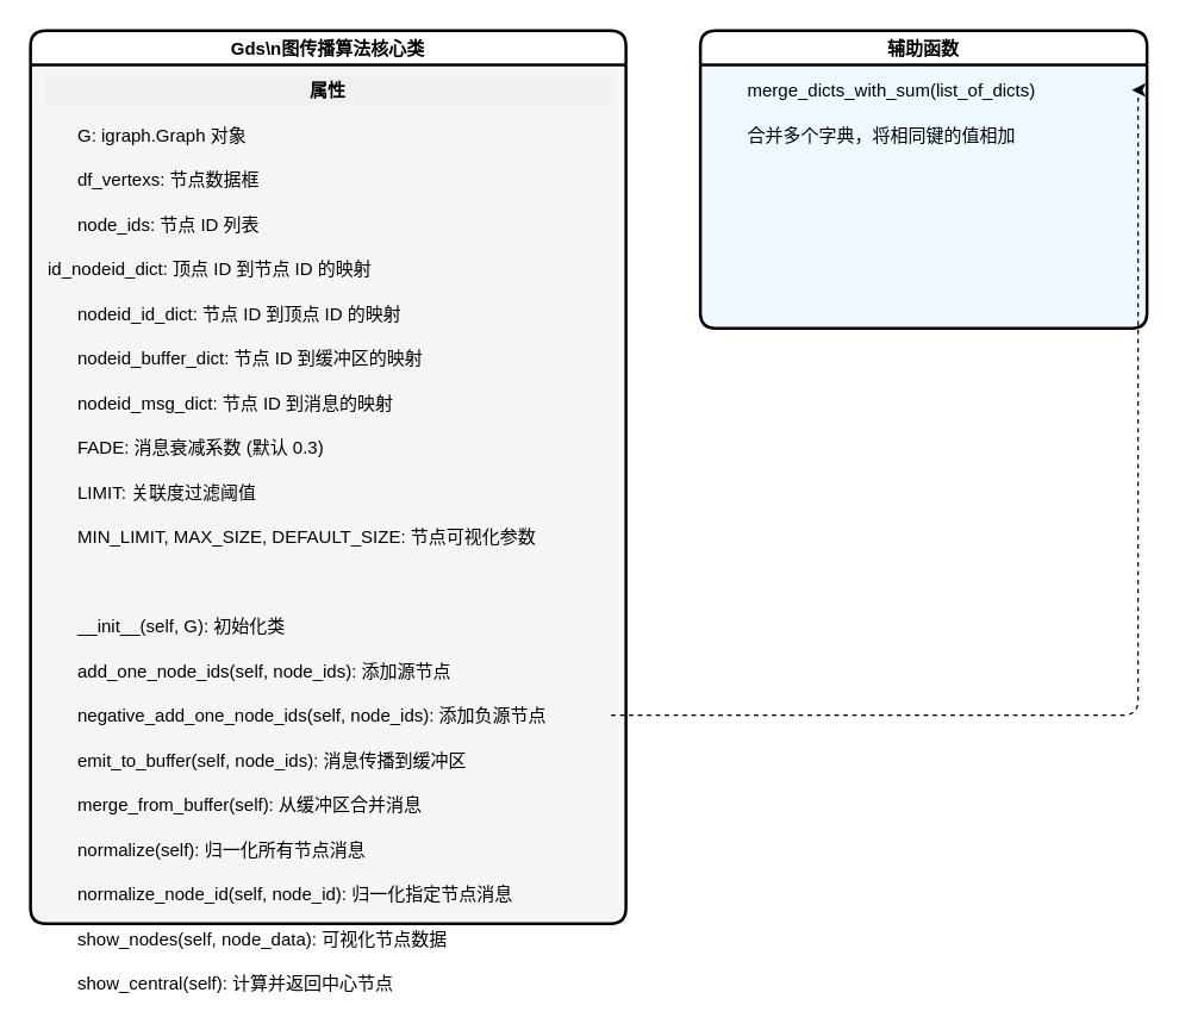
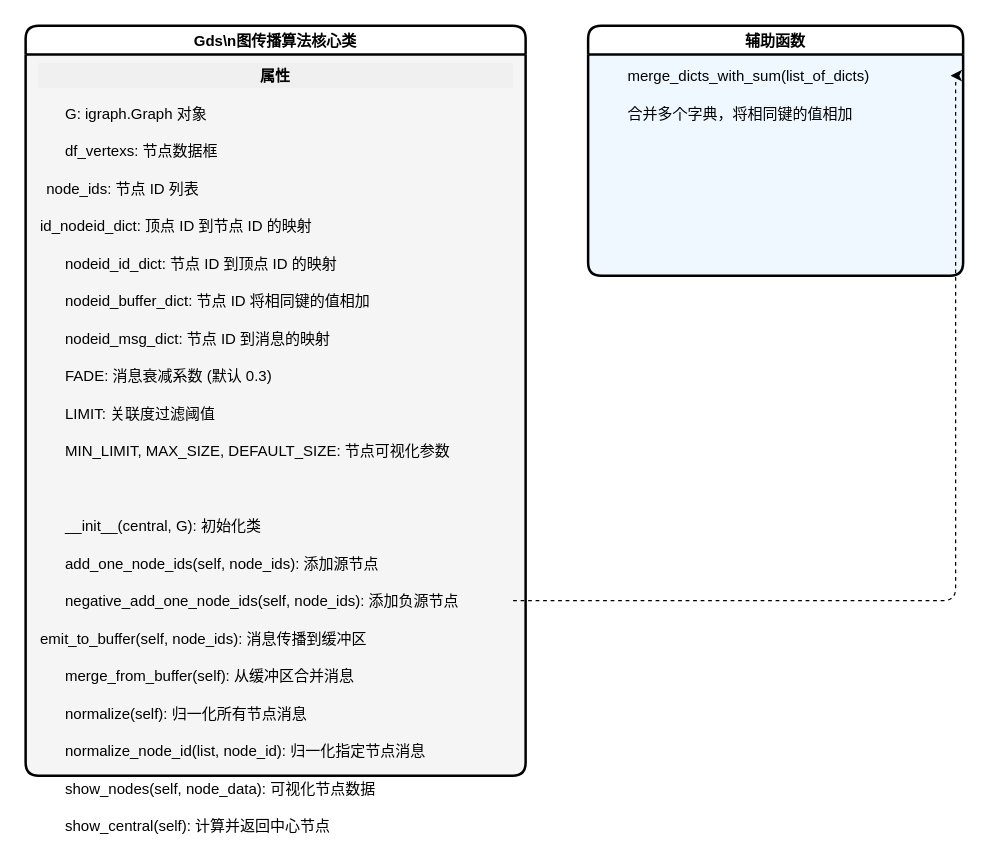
  <mxCell id="0" />
  <mxCell id="1" parent="0" />
  <mxCell id="2" value="Gds\n图传播算法核心类" style="swimlane;swimlaneHeaderStyle=1;swimlaneFillColor=#f5f5f5;rounded=1;strokeWidth=2;fillColor=#ffffff" vertex="1" parent="1"><mxGeometry x="20" y="20" width="400" height="600" as="geometry" /></mxCell>
  <mxCell id="3" value="辅助函数" style="swimlane;swimlaneHeaderStyle=1;swimlaneFillColor=#f0f8ff;rounded=1;strokeWidth=2;fillColor=#ffffff" vertex="1" parent="1"><mxGeometry x="470" y="20" width="300" height="200" as="geometry" /></mxCell>
  <mxCell id="4" value="属性" style="text;align=center;verticalAlign=middle;fontStyle=1;fillColor=#f0f0f0" vertex="1" parent="2"><mxGeometry x="10" y="30" width="380" height="20" as="geometry" /></mxCell>
  <mxCell id="5" value="G: igraph.Graph 对象" style="text;align=left;verticalAlign=middle;resizable=0;points=[[0,0.5]];portConstraint=east" vertex="1" parent="2"><mxGeometry x="30" y="60" width="360" height="20" as="geometry" /></mxCell>
  <mxCell id="6" value="df_vertexs: 节点数据框" style="text;align=left;verticalAlign=middle;resizable=0;points=[[0,0.5]];portConstraint=east" vertex="1" parent="2"><mxGeometry x="30" y="90" width="360" height="20" as="geometry" /></mxCell>
- <mxCell id="7" value="node_ids: 节点 ID 列表" style="text;align=left;verticalAlign=middle;resizable=0;points=[[0,0.5]];portConstraint=east" vertex="1" parent="2"><mxGeometry x="30" y="120" width="360" height="20" as="geometry" /></mxCell>
+ <mxCell id="7" value="node_ids: 节点 ID 列表" style="text;align=left;verticalAlign=middle;resizable=0;points=[[0,0.5]];portConstraint=east" vertex="1" parent="2"><mxGeometry x="15" y="120" width="360" height="20" as="geometry" /></mxCell>
  <mxCell id="8" value="id_nodeid_dict: 顶点 ID 到节点 ID 的映射" style="text;align=left;verticalAlign=middle;resizable=0;points=[[0,0.5]];portConstraint=east" vertex="1" parent="2"><mxGeometry x="10" y="150" width="360" height="20" as="geometry" /></mxCell>
  <mxCell id="9" value="nodeid_id_dict: 节点 ID 到顶点 ID 的映射" style="text;align=left;verticalAlign=middle;resizable=0;points=[[0,0.5]];portConstraint=east" vertex="1" parent="2"><mxGeometry x="30" y="180" width="360" height="20" as="geometry" /></mxCell>
- <mxCell id="10" value="nodeid_buffer_dict: 节点 ID 到缓冲区的映射" style="text;align=left;verticalAlign=middle;resizable=0;points=[[0,0.5]];portConstraint=east" vertex="1" parent="2"><mxGeometry x="30" y="210" width="360" height="20" as="geometry" /></mxCell>
+ <mxCell id="10" value="nodeid_buffer_dict: 节点 ID 将相同键的值相加" style="text;align=left;verticalAlign=middle;resizable=0;points=[[0,0.5]];portConstraint=east" vertex="1" parent="2"><mxGeometry x="30" y="210" width="360" height="20" as="geometry" /></mxCell>
  <mxCell id="11" value="nodeid_msg_dict: 节点 ID 到消息的映射" style="text;align=left;verticalAlign=middle;resizable=0;points=[[0,0.5]];portConstraint=east" vertex="1" parent="2"><mxGeometry x="30" y="240" width="360" height="20" as="geometry" /></mxCell>
  <mxCell id="12" value="FADE: 消息衰减系数 (默认 0.3)" style="text;align=left;verticalAlign=middle;resizable=0;points=[[0,0.5]];portConstraint=east" vertex="1" parent="2"><mxGeometry x="30" y="270" width="360" height="20" as="geometry" /></mxCell>
  <mxCell id="13" value="LIMIT: 关联度过滤阈值" style="text;align=left;verticalAlign=middle;resizable=0;points=[[0,0.5]];portConstraint=east" vertex="1" parent="2"><mxGeometry x="30" y="300" width="360" height="20" as="geometry" /></mxCell>
  <mxCell id="14" value="MIN_LIMIT, MAX_SIZE, DEFAULT_SIZE: 节点可视化参数" style="text;align=left;verticalAlign=middle;resizable=0;points=[[0,0.5]];portConstraint=east" vertex="1" parent="2"><mxGeometry x="30" y="330" width="360" height="20" as="geometry" /></mxCell>
- <mxCell id="15" value="__init__(self, G): 初始化类" style="text;align=left;verticalAlign=middle;resizable=0;points=[[0,0.5]];portConstraint=east" vertex="1" parent="2"><mxGeometry x="30" y="390" width="360" height="20" as="geometry" /></mxCell>
+ <mxCell id="15" value="__init__(central, G): 初始化类" style="text;align=left;verticalAlign=middle;resizable=0;points=[[0,0.5]];portConstraint=east" vertex="1" parent="2"><mxGeometry x="30" y="390" width="360" height="20" as="geometry" /></mxCell>
  <mxCell id="16" value="add_one_node_ids(self, node_ids): 添加源节点" style="text;align=left;verticalAlign=middle;resizable=0;points=[[0,0.5]];portConstraint=east" vertex="1" parent="2"><mxGeometry x="30" y="420" width="360" height="20" as="geometry" /></mxCell>
  <mxCell id="17" value="negative_add_one_node_ids(self, node_ids): 添加负源节点" style="text;align=left;verticalAlign=middle;resizable=0;points=[[0,0.5]];portConstraint=east" vertex="1" parent="2"><mxGeometry x="30" y="450" width="360" height="20" as="geometry" /></mxCell>
- <mxCell id="18" value="emit_to_buffer(self, node_ids): 消息传播到缓冲区" style="text;align=left;verticalAlign=middle;resizable=0;points=[[0,0.5]];portConstraint=east" vertex="1" parent="2"><mxGeometry x="30" y="480" width="360" height="20" as="geometry" /></mxCell>
+ <mxCell id="18" value="emit_to_buffer(self, node_ids): 消息传播到缓冲区" style="text;align=left;verticalAlign=middle;resizable=0;points=[[0,0.5]];portConstraint=east" vertex="1" parent="2"><mxGeometry x="10" y="480" width="360" height="20" as="geometry" /></mxCell>
  <mxCell id="19" value="merge_from_buffer(self): 从缓冲区合并消息" style="text;align=left;verticalAlign=middle;resizable=0;points=[[0,0.5]];portConstraint=east" vertex="1" parent="2"><mxGeometry x="30" y="510" width="360" height="20" as="geometry" /></mxCell>
  <mxCell id="20" value="normalize(self): 归一化所有节点消息" style="text;align=left;verticalAlign=middle;resizable=0;points=[[0,0.5]];portConstraint=east" vertex="1" parent="2"><mxGeometry x="30" y="540" width="360" height="20" as="geometry" /></mxCell>
- <mxCell id="21" value="normalize_node_id(self, node_id): 归一化指定节点消息" style="text;align=left;verticalAlign=middle;resizable=0;points=[[0,0.5]];portConstraint=east" vertex="1" parent="2"><mxGeometry x="30" y="570" width="360" height="20" as="geometry" /></mxCell>
+ <mxCell id="21" value="normalize_node_id(list, node_id): 归一化指定节点消息" style="text;align=left;verticalAlign=middle;resizable=0;points=[[0,0.5]];portConstraint=east" vertex="1" parent="2"><mxGeometry x="30" y="570" width="360" height="20" as="geometry" /></mxCell>
  <mxCell id="22" value="show_nodes(self, node_data): 可视化节点数据" style="text;align=left;verticalAlign=middle;resizable=0;points=[[0,0.5]];portConstraint=east" vertex="1" parent="2"><mxGeometry x="30" y="600" width="360" height="20" as="geometry" /></mxCell>
  <mxCell id="23" value="show_central(self): 计算并返回中心节点" style="text;align=left;verticalAlign=middle;resizable=0;points=[[0,0.5]];portConstraint=east" vertex="1" parent="2"><mxGeometry x="30" y="630" width="360" height="20" as="geometry" /></mxCell>
  <mxCell id="24" value="merge_dicts_with_sum(list_of_dicts)" style="text;align=left;verticalAlign=middle;resizable=0;points=[[0,0.5]];portConstraint=east" vertex="1" parent="3"><mxGeometry x="30" y="30" width="260" height="20" as="geometry" /></mxCell>
  <mxCell id="25" value="合并多个字典，将相同键的值相加" style="text;align=left;verticalAlign=middle;resizable=0;points=[[0,0.5]];portConstraint=east" vertex="1" parent="3"><mxGeometry x="30" y="60" width="260" height="20" as="geometry" /></mxCell>
  <mxCell id="26" style="edgeStyle=orthogonalEdgeStyle;rounded=1;orthogonalLoop=1;jettySize=4;html=1;dashed=1;" edge="1" parent="1" source="17" target="24"><mxGeometry width="50" height="50" relative="1" as="geometry" /></mxCell>
